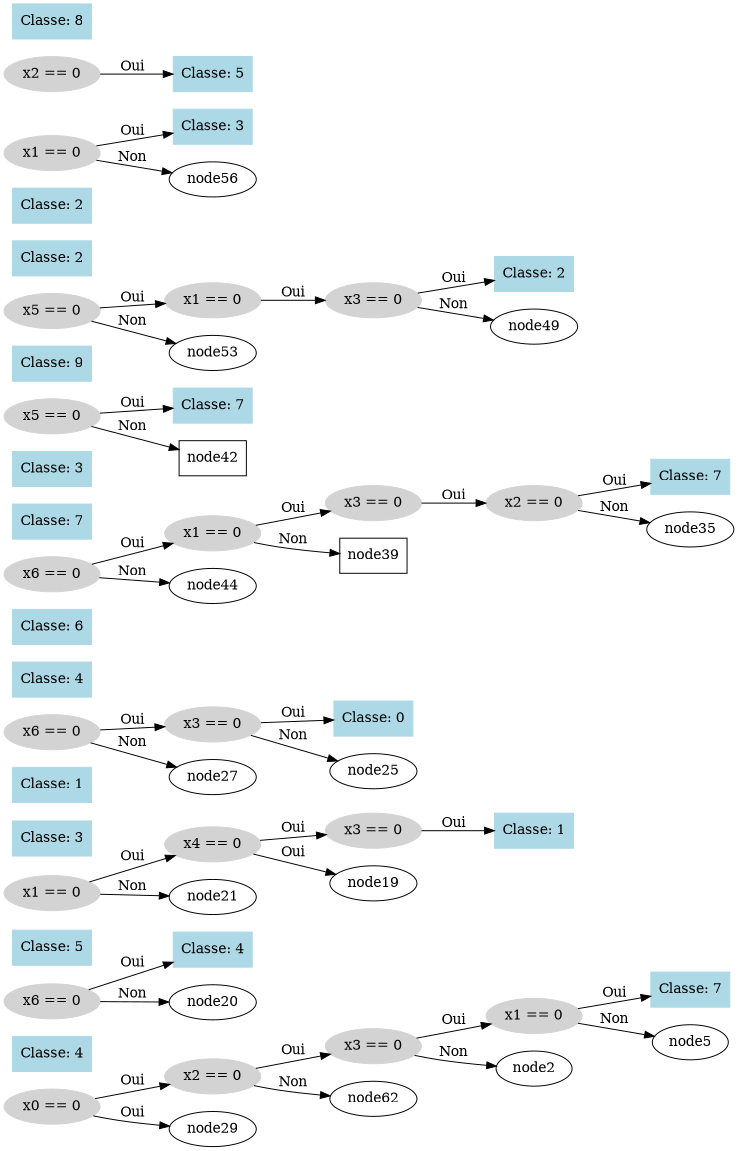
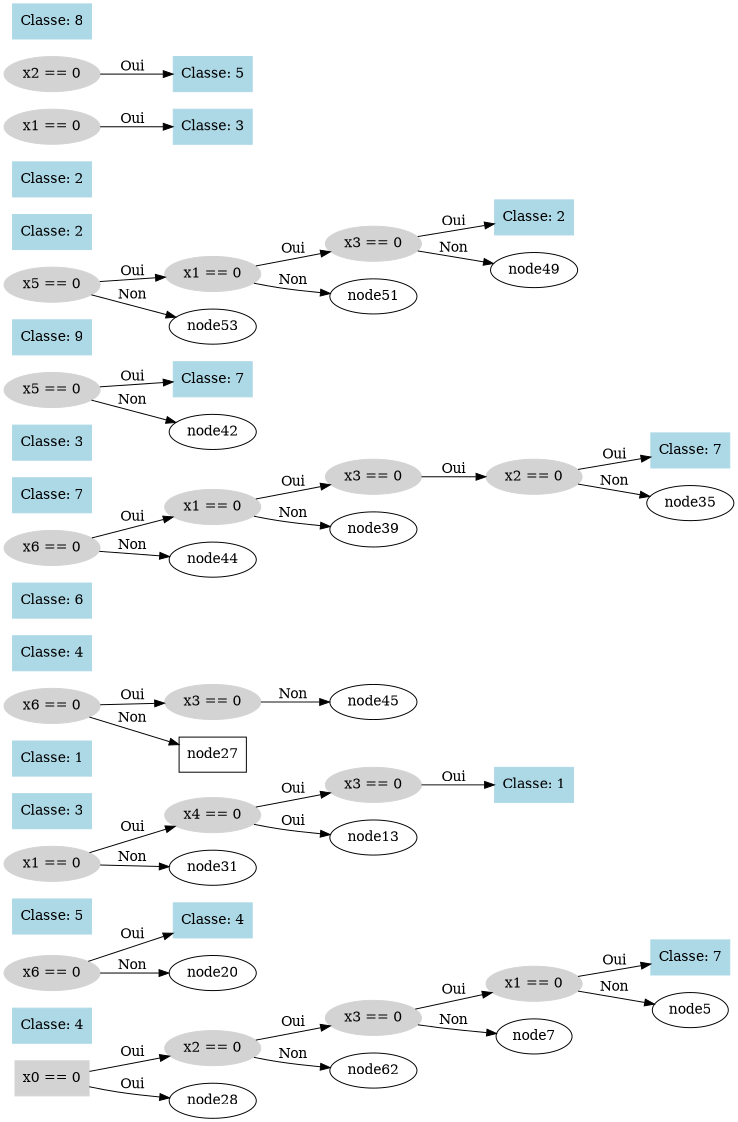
  digraph {
    fontname="DejaVu Serif"
    rankdir=LR
    node [color=lightblue fontname="DejaVu Serif" shape=box style=filled]
    edge [fontname="DejaVu Serif"]
-   n1 [color=lightgray label="x0 == 0" shape=ellipse]
+   n1 [color=lightgray label="x0 == 0"]
    n2 [color=lightgray label="x2 == 0" shape=ellipse]
-   node29 [color="" shape="" style=""]
+   node29 [label=node28 color="" shape="" style=""]
    n4 [color=lightgray label="x3 == 0" shape=ellipse]
    n5 [label=node62 color="" shape="" style=""]
    n6 [color=lightgray label="x1 == 0" shape=ellipse]
-   node7 [label=node2 color="" shape="" style=""]
+   node7 [color="" shape="" style=""]
    n8 [label="Classe: 7"]
    node5 [color="" shape="" style=""]
    n10 [label="Classe: 4"]
    n11 [color=lightgray label="x6 == 0" shape=ellipse]
    n12 [label="Classe: 4"]
    n13 [label=node20 color="" shape="" style=""]
    n14 [label="Classe: 5"]
    n15 [color=lightgray label="x1 == 0" shape=ellipse]
    n16 [color=lightgray label="x4 == 0" shape=ellipse]
-   node21 [color="" shape="" style=""]
+   node21 [label=node31 color="" shape="" style=""]
    n18 [color=lightgray label="x3 == 0" shape=ellipse]
-   node19 [color="" shape="" style=""]
+   node19 [label=node13 color="" shape="" style=""]
    n20 [label="Classe: 1"]
    n21 [label="Classe: 3"]
    n22 [label="Classe: 1"]
    n23 [color=lightgray label="x6 == 0" shape=ellipse]
    n24 [color=lightgray label="x3 == 0" shape=ellipse]
-   node27 [color="" shape="" style=""]
-   n26 [label="Classe: 0"]
-   node25 [color="" shape="" style=""]
+   node27 [color="" style=""]
+   node25 [label=node45 color="" shape="" style=""]
    n28 [label="Classe: 4"]
    n29 [label="Classe: 6"]
    n30 [color=lightgray label="x6 == 0" shape=ellipse]
    n31 [color=lightgray label="x1 == 0" shape=ellipse]
    node44 [color="" shape="" style=""]
    n33 [color=lightgray label="x3 == 0" shape=ellipse]
-   node39 [color="" style=""]
+   node39 [color="" shape="" style=""]
    n35 [color=lightgray label="x2 == 0" shape=ellipse]
    n36 [label="Classe: 7"]
    node35 [color="" shape="" style=""]
    n38 [label="Classe: 7"]
    n39 [label="Classe: 3"]
    n40 [color=lightgray label="x5 == 0" shape=ellipse]
    n41 [label="Classe: 7"]
-   node42 [color="" style=""]
+   node42 [color="" shape="" style=""]
    n43 [label="Classe: 9"]
    n44 [color=lightgray label="x5 == 0" shape=ellipse]
    n45 [color=lightgray label="x1 == 0" shape=ellipse]
    node53 [color="" shape="" style=""]
    n47 [color=lightgray label="x3 == 0" shape=ellipse]
+   node51 [color="" shape="" style=""]
    n49 [label="Classe: 2"]
    node49 [color="" shape="" style=""]
    n51 [label="Classe: 2"]
    n52 [label="Classe: 2"]
    n53 [color=lightgray label="x1 == 0" shape=ellipse]
    n54 [label="Classe: 3"]
-   node56 [color="" shape="" style=""]
    n56 [color=lightgray label="x2 == 0" shape=ellipse]
    n57 [label="Classe: 5"]
    n58 [label="Classe: 8"]
    n1 -> n2 [label=Oui]
    n1 -> node29 [label=Oui]
    n2 -> n4 [label=Oui]
    n2 -> n5 [label=Non]
    n4 -> n6 [label=Oui]
    n4 -> node7 [label=Non]
    n6 -> n8 [label=Oui]
    n6 -> node5 [label=Non]
    n11 -> n12 [label=Oui]
    n11 -> n13 [label=Non]
    n15 -> n16 [label=Oui]
    n15 -> node21 [label=Non]
    n16 -> n18 [label=Oui]
    n16 -> node19 [label=Oui]
    n18 -> n20 [label=Oui]
    n23 -> n24 [label=Oui]
    n23 -> node27 [label=Non]
-   n24 -> n26 [label=Oui]
    n24 -> node25 [label=Non]
    n30 -> n31 [label=Oui]
    n30 -> node44 [label=Non]
    n31 -> n33 [label=Oui]
    n31 -> node39 [label=Non]
    n33 -> n35 [label=Oui]
    n35 -> n36 [label=Oui]
    n35 -> node35 [label=Non]
    n40 -> n41 [label=Oui]
    n40 -> node42 [label=Non]
    n44 -> n45 [label=Oui]
    n44 -> node53 [label=Non]
    n45 -> n47 [label=Oui]
+   n45 -> node51 [label=Non]
    n47 -> n49 [label=Oui]
    n47 -> node49 [label=Non]
    n53 -> n54 [label=Oui]
-   n53 -> node56 [label=Non]
    n56 -> n57 [label=Oui]
  }
